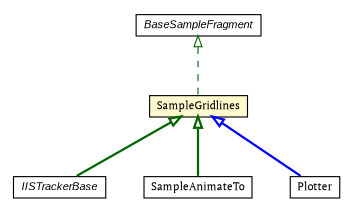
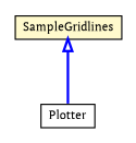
  digraph {
    fontname="PT Serif"
    nodesep=0.25
    ranksep=0.5
    node [fontcolor=black fontname="PT Serif" fontsize=10.0 shape=plaintext]
    edge [arrowtail=empty color=darkgreen dir=back fontname="PT Serif" fontsize=10 headport=p labelfontname=arial labelfontsize=10 style=bold tailport=p]
-   n1 [label=<<table title="org.osmdroid.samplefragments.BaseSampleFragment" border="0" cellborder="1" cellspacing="0" cellpadding="2" port="p" href="../BaseSampleFragment.html"> 		<tr><td><table border="0" cellspacing="0" cellpadding="1"> <tr><td align="center" balign="center"><font face="arial italic"> BaseSampleFragment </font></td></tr> 		</table></td></tr> 		</table>>]
    n2 [label=<<table title="org.osmdroid.samplefragments.data.SampleGridlines" border="0" cellborder="1" cellspacing="0" cellpadding="2" port="p" bgcolor="lemonChiffon" href="./SampleGridlines.html"> 		<tr><td><table border="0" cellspacing="0" cellpadding="1"> <tr><td align="center" balign="center"> SampleGridlines </td></tr> 		</table></td></tr> 		</table>>]
-   n3 [label=<<table title="org.osmdroid.samplefragments.data.IISTrackerBase" border="0" cellborder="1" cellspacing="0" cellpadding="2" port="p" href="./IISTrackerBase.html"> 		<tr><td><table border="0" cellspacing="0" cellpadding="1"> <tr><td align="center" balign="center"><font face="arial italic"> IISTrackerBase </font></td></tr> 		</table></td></tr> 		</table>>]
-   n4 [label=<<table title="org.osmdroid.samplefragments.events.SampleAnimateTo" border="0" cellborder="1" cellspacing="0" cellpadding="2" port="p" href="../events/SampleAnimateTo.html"> 		<tr><td><table border="0" cellspacing="0" cellpadding="1"> <tr><td align="center" balign="center"> SampleAnimateTo </td></tr> 		</table></td></tr> 		</table>>]
    n5 [label=<<table title="org.osmdroid.samplefragments.milstd2525.Plotter" border="0" cellborder="1" cellspacing="0" cellpadding="2" port="p" href="../milstd2525/Plotter.html"> 		<tr><td><table border="0" cellspacing="0" cellpadding="1"> <tr><td align="center" balign="center"> Plotter </td></tr> 		</table></td></tr> 		</table>>]
-   n1 -> n2 [style=dashed]
-   n2 -> n3
-   n2 -> n4
    n2 -> n5 [color=blue]
  }
